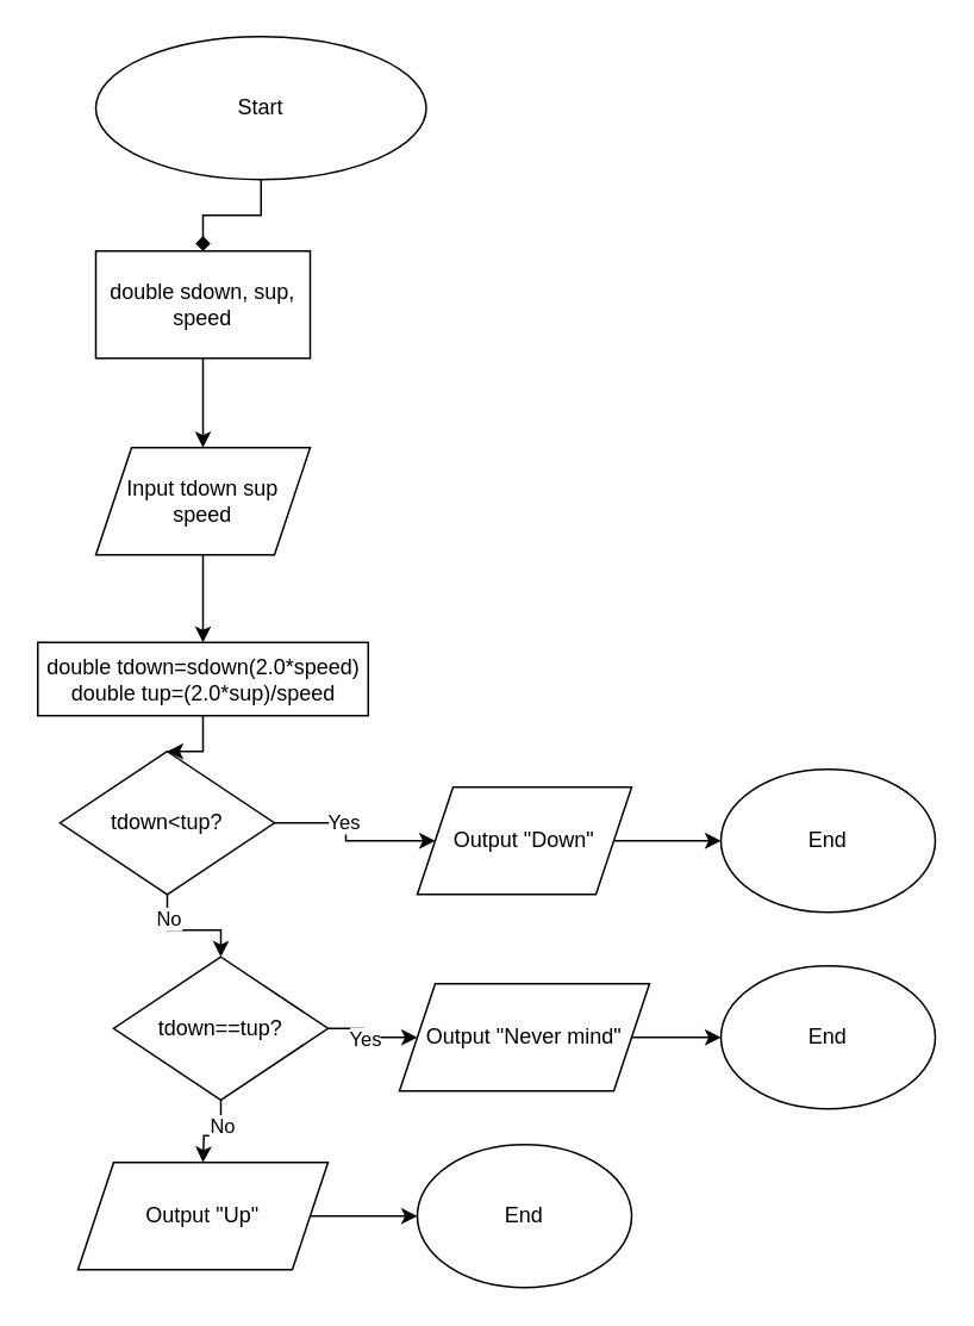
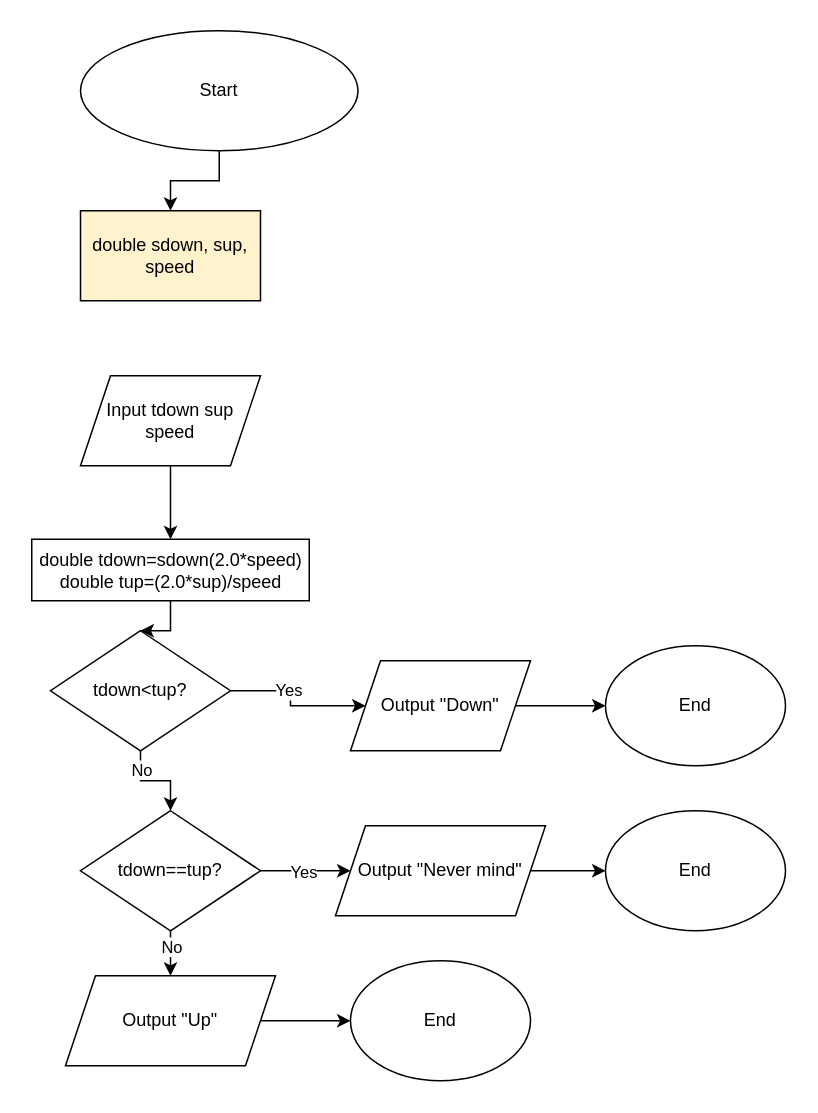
  <mxCell id="0" />
  <mxCell id="1" parent="0" />
- <mxCell id="2" value="" style="edgeStyle=orthogonalEdgeStyle;rounded=0;orthogonalLoop=1;jettySize=auto;html=1;endArrow=diamond;" edge="1" parent="1" source="3" target="5"><mxGeometry relative="1" as="geometry" /></mxCell>
+ <mxCell id="2" value="" style="edgeStyle=orthogonalEdgeStyle;rounded=0;orthogonalLoop=1;jettySize=auto;html=1;" edge="1" parent="1" source="3" target="5"><mxGeometry relative="1" as="geometry" /></mxCell>
  <mxCell id="3" value="Start" style="ellipse;whiteSpace=wrap;html=1;" vertex="1" parent="1"><mxGeometry x="53" y="20" width="185" height="80" as="geometry" /></mxCell>
- <mxCell id="4" value="" style="edgeStyle=orthogonalEdgeStyle;rounded=0;orthogonalLoop=1;jettySize=auto;html=1;" edge="1" parent="1" source="5" target="7"><mxGeometry relative="1" as="geometry" /></mxCell>
- <mxCell id="5" value="double sdown, sup, speed" style="rounded=0;whiteSpace=wrap;html=1;" vertex="1" parent="1"><mxGeometry x="53" y="140" width="120" height="60" as="geometry" /></mxCell>
+ <mxCell id="5" value="double sdown, sup, speed" style="rounded=0;whiteSpace=wrap;html=1;fillColor=#fff2cc;" vertex="1" parent="1"><mxGeometry x="53" y="140" width="120" height="60" as="geometry" /></mxCell>
  <mxCell id="6" value="" style="edgeStyle=orthogonalEdgeStyle;rounded=0;orthogonalLoop=1;jettySize=auto;html=1;" edge="1" parent="1" source="7" target="9"><mxGeometry relative="1" as="geometry" /></mxCell>
  <mxCell id="7" value="&lt;div&gt;Input tdown sup&lt;/div&gt;&lt;div&gt;speed&lt;/div&gt;" style="shape=parallelogram;perimeter=parallelogramPerimeter;whiteSpace=wrap;html=1;fixedSize=1;" vertex="1" parent="1"><mxGeometry x="53" y="250" width="120" height="60" as="geometry" /></mxCell>
  <mxCell id="8" value="" style="edgeStyle=orthogonalEdgeStyle;rounded=0;orthogonalLoop=1;jettySize=auto;html=1;" edge="1" parent="1" source="9" target="14"><mxGeometry relative="1" as="geometry" /></mxCell>
  <mxCell id="9" value="&lt;div&gt;double tdown=sdown(2.0*speed)&lt;/div&gt;&lt;div&gt;double tup=(2.0*sup)/speed&lt;br&gt;&lt;/div&gt;" style="rounded=0;whiteSpace=wrap;html=1;" vertex="1" parent="1"><mxGeometry x="20.5" y="359" width="185" height="41" as="geometry" /></mxCell>
  <mxCell id="10" value="" style="edgeStyle=orthogonalEdgeStyle;rounded=0;orthogonalLoop=1;jettySize=auto;html=1;" edge="1" parent="1" source="14" target="16"><mxGeometry relative="1" as="geometry" /></mxCell>
  <mxCell id="11" value="Yes" style="edgeLabel;html=1;align=center;verticalAlign=middle;resizable=0;points=[];" connectable="0" vertex="1" parent="10"><mxGeometry x="-0.437" y="-1" relative="1" as="geometry"><mxPoint x="10" y="-2" as="offset" /></mxGeometry></mxCell>
  <mxCell id="12" value="" style="edgeStyle=orthogonalEdgeStyle;rounded=0;orthogonalLoop=1;jettySize=auto;html=1;" edge="1" parent="1" source="14" target="22"><mxGeometry relative="1" as="geometry" /></mxCell>
  <mxCell id="13" value="No" style="edgeLabel;html=1;align=center;verticalAlign=middle;resizable=0;points=[];" connectable="0" vertex="1" parent="12"><mxGeometry x="-0.674" y="-1" relative="1" as="geometry"><mxPoint x="1" y="2" as="offset" /></mxGeometry></mxCell>
  <mxCell id="14" value="tdown&amp;lt;tup?" style="rhombus;whiteSpace=wrap;html=1;" vertex="1" parent="1"><mxGeometry x="33" y="420" width="120" height="80" as="geometry" /></mxCell>
  <mxCell id="15" value="" style="edgeStyle=orthogonalEdgeStyle;rounded=0;orthogonalLoop=1;jettySize=auto;html=1;" edge="1" parent="1" source="16" target="17"><mxGeometry relative="1" as="geometry" /></mxCell>
  <mxCell id="16" value="Output &quot;Down&quot;" style="shape=parallelogram;perimeter=parallelogramPerimeter;whiteSpace=wrap;html=1;fixedSize=1;" vertex="1" parent="1"><mxGeometry x="233" y="440" width="120" height="60" as="geometry" /></mxCell>
  <mxCell id="17" value="End" style="ellipse;whiteSpace=wrap;html=1;" vertex="1" parent="1"><mxGeometry x="403" y="430" width="120" height="80" as="geometry" /></mxCell>
  <mxCell id="18" value="" style="edgeStyle=orthogonalEdgeStyle;rounded=0;orthogonalLoop=1;jettySize=auto;html=1;" edge="1" parent="1" source="22" target="24"><mxGeometry relative="1" as="geometry" /></mxCell>
  <mxCell id="19" value="Yes" style="edgeLabel;html=1;align=center;verticalAlign=middle;resizable=0;points=[];" connectable="0" vertex="1" parent="18"><mxGeometry x="-0.076" relative="1" as="geometry"><mxPoint as="offset" /></mxGeometry></mxCell>
  <mxCell id="20" style="edgeStyle=orthogonalEdgeStyle;rounded=0;orthogonalLoop=1;jettySize=auto;html=1;" edge="1" parent="1" source="22"><mxGeometry relative="1" as="geometry"><mxPoint x="113" y="650" as="targetPoint" /></mxGeometry></mxCell>
  <mxCell id="21" value="No" style="edgeLabel;html=1;align=center;verticalAlign=middle;resizable=0;points=[];" connectable="0" vertex="1" parent="20"><mxGeometry x="-0.373" relative="1" as="geometry"><mxPoint as="offset" /></mxGeometry></mxCell>
- <mxCell id="22" value="tdown==tup?" style="rhombus;whiteSpace=wrap;html=1;" vertex="1" parent="1"><mxGeometry x="63" y="535" width="120" height="80" as="geometry" /></mxCell>
+ <mxCell id="22" value="tdown==tup?" style="rhombus;whiteSpace=wrap;html=1;" vertex="1" parent="1"><mxGeometry x="53" y="540" width="120" height="80" as="geometry" /></mxCell>
  <mxCell id="23" value="" style="edgeStyle=orthogonalEdgeStyle;rounded=0;orthogonalLoop=1;jettySize=auto;html=1;" edge="1" parent="1" source="24" target="25"><mxGeometry relative="1" as="geometry" /></mxCell>
  <mxCell id="24" value="Output &quot;Never mind&quot;" style="shape=parallelogram;perimeter=parallelogramPerimeter;whiteSpace=wrap;html=1;fixedSize=1;" vertex="1" parent="1"><mxGeometry x="223" y="550" width="140" height="60" as="geometry" /></mxCell>
  <mxCell id="25" value="End" style="ellipse;whiteSpace=wrap;html=1;" vertex="1" parent="1"><mxGeometry x="403" y="540" width="120" height="80" as="geometry" /></mxCell>
  <mxCell id="26" value="" style="edgeStyle=orthogonalEdgeStyle;rounded=0;orthogonalLoop=1;jettySize=auto;html=1;" edge="1" parent="1" source="27" target="28"><mxGeometry relative="1" as="geometry" /></mxCell>
  <mxCell id="27" value="Output &quot;Up&quot;" style="shape=parallelogram;perimeter=parallelogramPerimeter;whiteSpace=wrap;html=1;fixedSize=1;" vertex="1" parent="1"><mxGeometry x="43" y="650" width="140" height="60" as="geometry" /></mxCell>
  <mxCell id="28" value="End" style="ellipse;whiteSpace=wrap;html=1;" vertex="1" parent="1"><mxGeometry x="233" y="640" width="120" height="80" as="geometry" /></mxCell>
